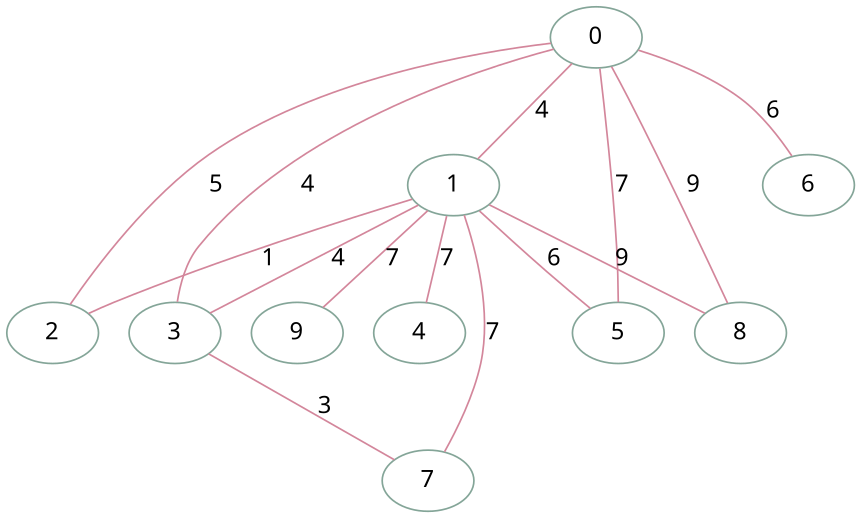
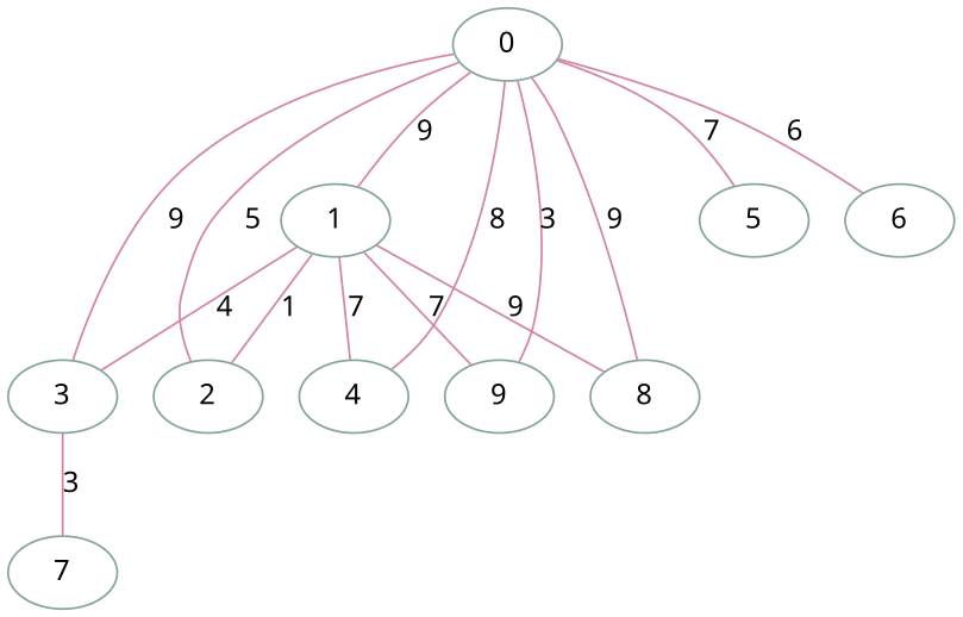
  graph {
    fontname="Noto Sans"
    node [color="#84a598" fontname="Noto Sans"]
    edge [color="#d3869b" fontname="Noto Sans"]
    n1 [label=0]
    n2 [label=1]
    n3 [label=2]
    n4 [label=3]
    n5 [label=4]
    n6 [label=5]
    n7 [label=6]
    n8 [label=8]
    n9 [label=9]
    n10 [label=7]
-   n1 -- n2 [label=4]
+   n1 -- n2 [label=9]
    n1 -- n3 [label=5]
-   n1 -- n4 [label=4]
+   n1 -- n4 [label=9]
+   n1 -- n5 [label=8]
    n1 -- n6 [label=7]
    n1 -- n7 [label=6]
    n1 -- n8 [label=9]
+   n1 -- n9 [label=3]
    n2 -- n3 [label=1]
    n2 -- n4 [label=4]
    n2 -- n5 [label=7]
-   n2 -- n6 [label=6]
    n2 -- n8 [label=9]
    n2 -- n9 [label=7]
-   n2 -- n10 [label=7]
    n4 -- n10 [label=3]
  }
